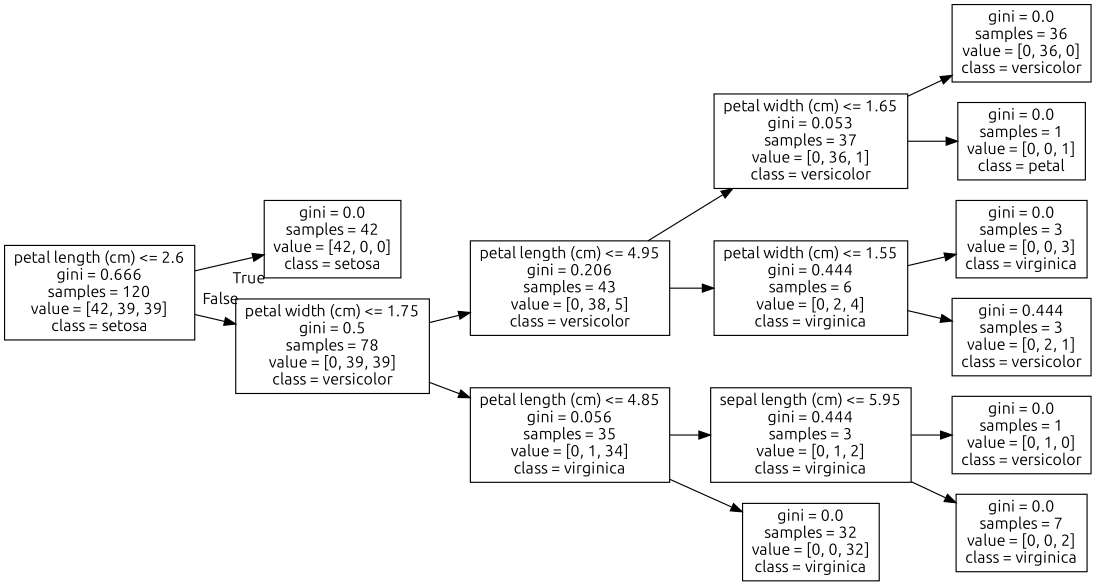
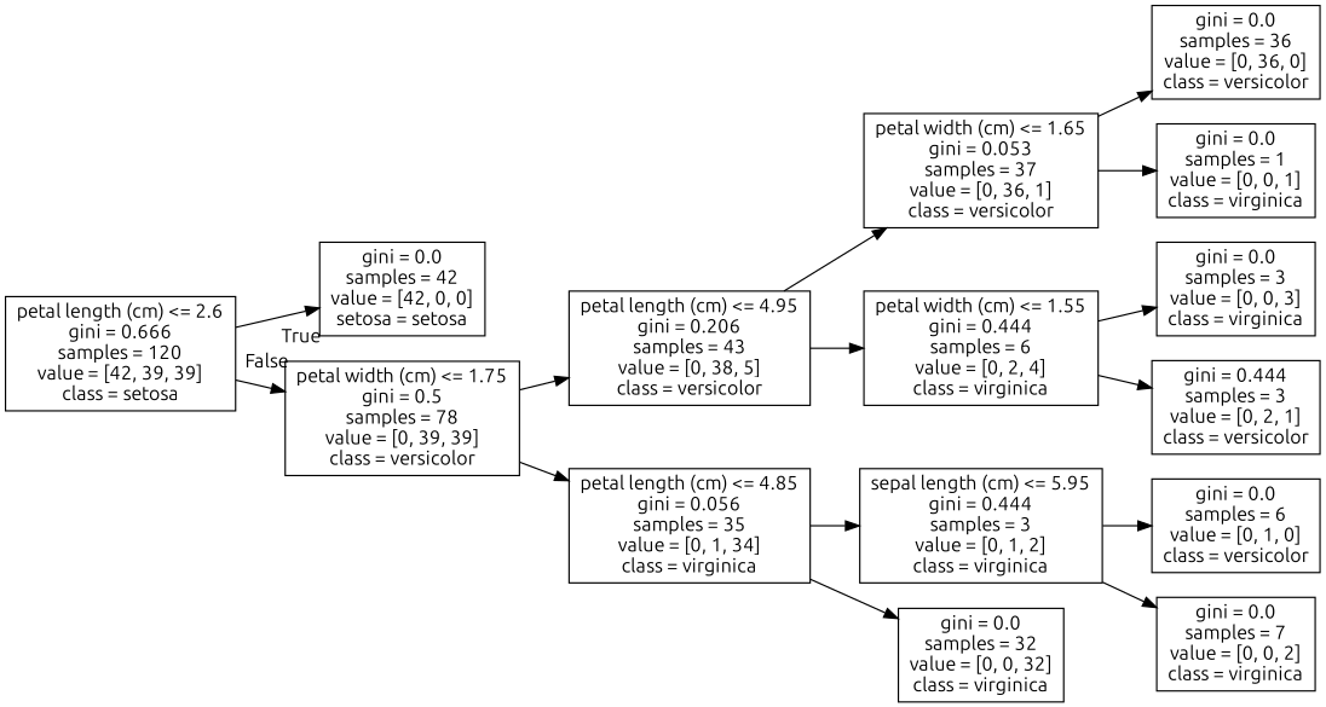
  digraph {
    fontname=Ubuntu
    rankdir=LR
    node [fontname=Ubuntu shape=box]
    edge [fontname=Ubuntu]
    n1 [label="petal length (cm) <= 2.6\ngini = 0.666\nsamples = 120\nvalue = [42, 39, 39]\nclass = setosa"]
-   n2 [label="gini = 0.0\nsamples = 42\nvalue = [42, 0, 0]\nclass = setosa"]
+   n2 [label="gini = 0.0\nsamples = 42\nvalue = [42, 0, 0]\nsetosa = setosa"]
    n3 [label="petal width (cm) <= 1.75\ngini = 0.5\nsamples = 78\nvalue = [0, 39, 39]\nclass = versicolor"]
    n4 [label="petal length (cm) <= 4.95\ngini = 0.206\nsamples = 43\nvalue = [0, 38, 5]\nclass = versicolor"]
    n5 [label="petal length (cm) <= 4.85\ngini = 0.056\nsamples = 35\nvalue = [0, 1, 34]\nclass = virginica"]
    n6 [label="petal width (cm) <= 1.65\ngini = 0.053\nsamples = 37\nvalue = [0, 36, 1]\nclass = versicolor"]
    n7 [label="petal width (cm) <= 1.55\ngini = 0.444\nsamples = 6\nvalue = [0, 2, 4]\nclass = virginica"]
    n8 [label="sepal length (cm) <= 5.95\ngini = 0.444\nsamples = 3\nvalue = [0, 1, 2]\nclass = virginica"]
    n9 [label="gini = 0.0\nsamples = 32\nvalue = [0, 0, 32]\nclass = virginica"]
    n10 [label="gini = 0.0\nsamples = 36\nvalue = [0, 36, 0]\nclass = versicolor"]
-   n11 [label="gini = 0.0\nsamples = 1\nvalue = [0, 0, 1]\nclass = petal"]
+   n11 [label="gini = 0.0\nsamples = 1\nvalue = [0, 0, 1]\nclass = virginica"]
    n12 [label="gini = 0.0\nsamples = 3\nvalue = [0, 0, 3]\nclass = virginica"]
    n13 [label="gini = 0.444\nsamples = 3\nvalue = [0, 2, 1]\nclass = versicolor"]
-   n14 [label="gini = 0.0\nsamples = 1\nvalue = [0, 1, 0]\nclass = versicolor"]
+   n14 [label="gini = 0.0\nsamples = 6\nvalue = [0, 1, 0]\nclass = versicolor"]
    n15 [label="gini = 0.0\nsamples = 7\nvalue = [0, 0, 2]\nclass = virginica"]
    n1 -> n2 [headlabel=True labelangle=45 labeldistance=2.5]
    n1 -> n3 [headlabel=False labelangle=-45 labeldistance=2.5]
    n3 -> n4
    n3 -> n5
    n4 -> n6
    n4 -> n7
    n5 -> n8
    n5 -> n9
    n6 -> n10
    n6 -> n11
    n7 -> n12
    n7 -> n13
    n8 -> n14
    n8 -> n15
  }
